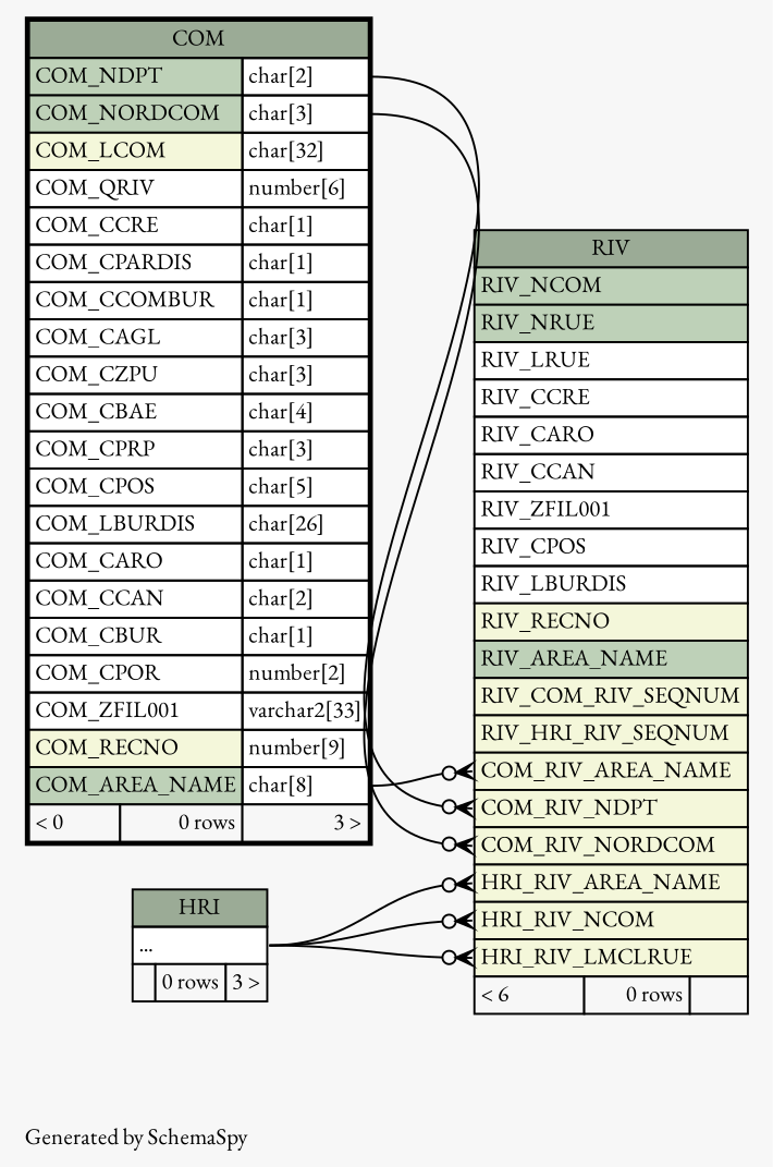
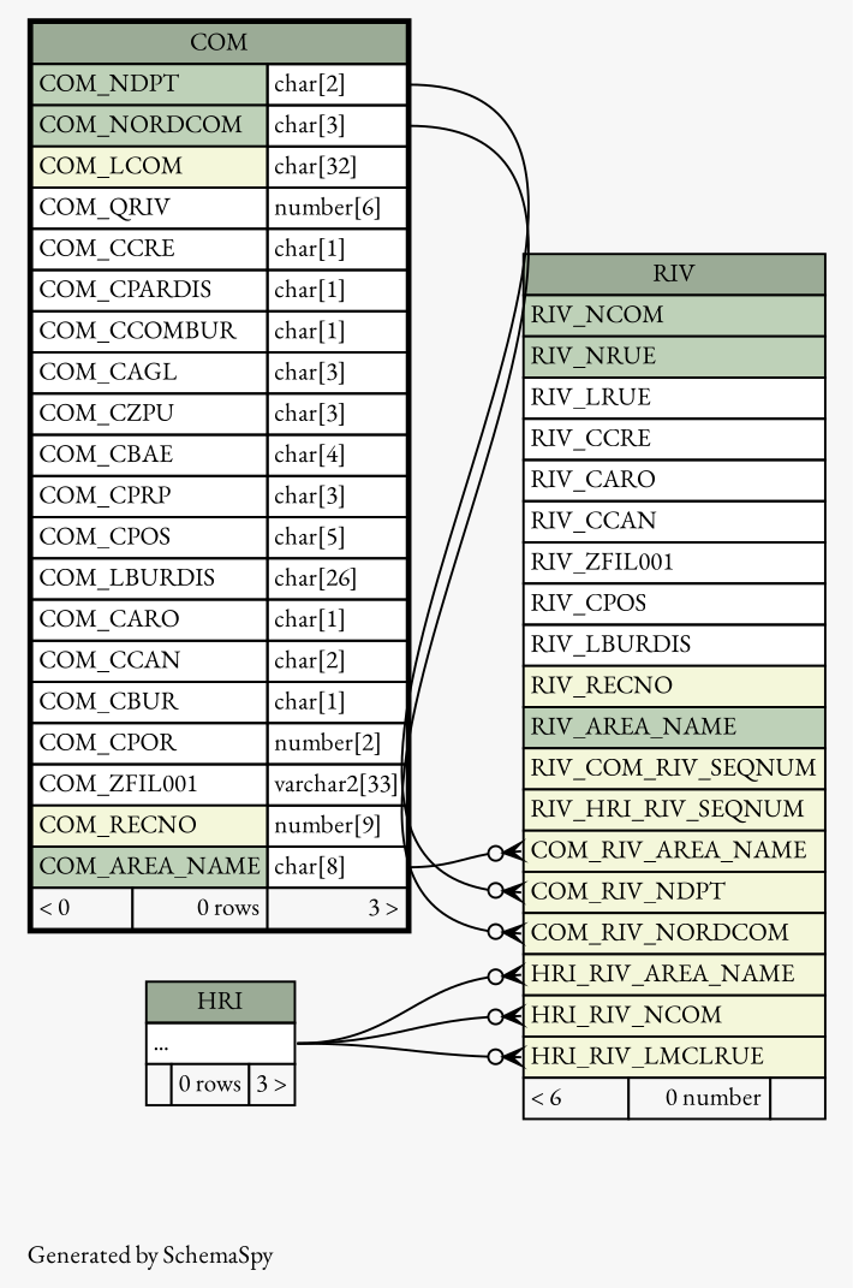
  digraph {
    bgcolor="#f7f7f7"
    fontname="EB Garamond"
    fontsize=11
    label="\nGenerated by SchemaSpy"
    labeljust=l
    nodesep=0.18
    rankdir=RL
    ranksep=0.46
    node [fontname="EB Garamond" fontsize=11 shape=plaintext]
    edge [arrowhead=none arrowsize=0.8 arrowtail=crowodot dir=back headport="elipses:e" fontname="EB Garamond"]
-   n1 [label=<     <TABLE BORDER="0" CELLBORDER="1" CELLSPACING="0" BGCOLOR="#ffffff">       <TR><TD COLSPAN="3" BGCOLOR="#9bab96" ALIGN="CENTER">RIV</TD></TR>       <TR><TD PORT="RIV_NCOM" COLSPAN="3" BGCOLOR="#bed1b8" ALIGN="LEFT">RIV_NCOM</TD></TR>       <TR><TD PORT="RIV_NRUE" COLSPAN="3" BGCOLOR="#bed1b8" ALIGN="LEFT">RIV_NRUE</TD></TR>       <TR><TD PORT="RIV_LRUE" COLSPAN="3" ALIGN="LEFT">RIV_LRUE</TD></TR>       <TR><TD PORT="RIV_CCRE" COLSPAN="3" ALIGN="LEFT">RIV_CCRE</TD></TR>       <TR><TD PORT="RIV_CARO" COLSPAN="3" ALIGN="LEFT">RIV_CARO</TD></TR>       <TR><TD PORT="RIV_CCAN" COLSPAN="3" ALIGN="LEFT">RIV_CCAN</TD></TR>       <TR><TD PORT="RIV_ZFIL001" COLSPAN="3" ALIGN="LEFT">RIV_ZFIL001</TD></TR>       <TR><TD PORT="RIV_CPOS" COLSPAN="3" ALIGN="LEFT">RIV_CPOS</TD></TR>       <TR><TD PORT="RIV_LBURDIS" COLSPAN="3" ALIGN="LEFT">RIV_LBURDIS</TD></TR>       <TR><TD PORT="RIV_RECNO" COLSPAN="3" BGCOLOR="#f4f7da" ALIGN="LEFT">RIV_RECNO</TD></TR>       <TR><TD PORT="RIV_AREA_NAME" COLSPAN="3" BGCOLOR="#bed1b8" ALIGN="LEFT">RIV_AREA_NAME</TD></TR>       <TR><TD PORT="RIV_COM_RIV_SEQNUM" COLSPAN="3" BGCOLOR="#f4f7da" ALIGN="LEFT">RIV_COM_RIV_SEQNUM</TD></TR>       <TR><TD PORT="RIV_HRI_RIV_SEQNUM" COLSPAN="3" BGCOLOR="#f4f7da" ALIGN="LEFT">RIV_HRI_RIV_SEQNUM</TD></TR>       <TR><TD PORT="COM_RIV_AREA_NAME" COLSPAN="3" BGCOLOR="#f4f7da" ALIGN="LEFT">COM_RIV_AREA_NAME</TD></TR>       <TR><TD PORT="COM_RIV_NDPT" COLSPAN="3" BGCOLOR="#f4f7da" ALIGN="LEFT">COM_RIV_NDPT</TD></TR>       <TR><TD PORT="COM_RIV_NORDCOM" COLSPAN="3" BGCOLOR="#f4f7da" ALIGN="LEFT">COM_RIV_NORDCOM</TD></TR>       <TR><TD PORT="HRI_RIV_AREA_NAME" COLSPAN="3" BGCOLOR="#f4f7da" ALIGN="LEFT">HRI_RIV_AREA_NAME</TD></TR>       <TR><TD PORT="HRI_RIV_NCOM" COLSPAN="3" BGCOLOR="#f4f7da" ALIGN="LEFT">HRI_RIV_NCOM</TD></TR>       <TR><TD PORT="HRI_RIV_LMCLRUE" COLSPAN="3" BGCOLOR="#f4f7da" ALIGN="LEFT">HRI_RIV_LMCLRUE</TD></TR>       <TR><TD ALIGN="LEFT" BGCOLOR="#f7f7f7">&lt; 6</TD><TD ALIGN="RIGHT" BGCOLOR="#f7f7f7">0 rows</TD><TD ALIGN="RIGHT" BGCOLOR="#f7f7f7">  </TD></TR>     </TABLE>>]
+   n1 [label=<     <TABLE BORDER="0" CELLBORDER="1" CELLSPACING="0" BGCOLOR="#ffffff">       <TR><TD COLSPAN="3" BGCOLOR="#9bab96" ALIGN="CENTER">RIV</TD></TR>       <TR><TD PORT="RIV_NCOM" COLSPAN="3" BGCOLOR="#bed1b8" ALIGN="LEFT">RIV_NCOM</TD></TR>       <TR><TD PORT="RIV_NRUE" COLSPAN="3" BGCOLOR="#bed1b8" ALIGN="LEFT">RIV_NRUE</TD></TR>       <TR><TD PORT="RIV_LRUE" COLSPAN="3" ALIGN="LEFT">RIV_LRUE</TD></TR>       <TR><TD PORT="RIV_CCRE" COLSPAN="3" ALIGN="LEFT">RIV_CCRE</TD></TR>       <TR><TD PORT="RIV_CARO" COLSPAN="3" ALIGN="LEFT">RIV_CARO</TD></TR>       <TR><TD PORT="RIV_CCAN" COLSPAN="3" ALIGN="LEFT">RIV_CCAN</TD></TR>       <TR><TD PORT="RIV_ZFIL001" COLSPAN="3" ALIGN="LEFT">RIV_ZFIL001</TD></TR>       <TR><TD PORT="RIV_CPOS" COLSPAN="3" ALIGN="LEFT">RIV_CPOS</TD></TR>       <TR><TD PORT="RIV_LBURDIS" COLSPAN="3" ALIGN="LEFT">RIV_LBURDIS</TD></TR>       <TR><TD PORT="RIV_RECNO" COLSPAN="3" BGCOLOR="#f4f7da" ALIGN="LEFT">RIV_RECNO</TD></TR>       <TR><TD PORT="RIV_AREA_NAME" COLSPAN="3" BGCOLOR="#bed1b8" ALIGN="LEFT">RIV_AREA_NAME</TD></TR>       <TR><TD PORT="RIV_COM_RIV_SEQNUM" COLSPAN="3" BGCOLOR="#f4f7da" ALIGN="LEFT">RIV_COM_RIV_SEQNUM</TD></TR>       <TR><TD PORT="RIV_HRI_RIV_SEQNUM" COLSPAN="3" BGCOLOR="#f4f7da" ALIGN="LEFT">RIV_HRI_RIV_SEQNUM</TD></TR>       <TR><TD PORT="COM_RIV_AREA_NAME" COLSPAN="3" BGCOLOR="#f4f7da" ALIGN="LEFT">COM_RIV_AREA_NAME</TD></TR>       <TR><TD PORT="COM_RIV_NDPT" COLSPAN="3" BGCOLOR="#f4f7da" ALIGN="LEFT">COM_RIV_NDPT</TD></TR>       <TR><TD PORT="COM_RIV_NORDCOM" COLSPAN="3" BGCOLOR="#f4f7da" ALIGN="LEFT">COM_RIV_NORDCOM</TD></TR>       <TR><TD PORT="HRI_RIV_AREA_NAME" COLSPAN="3" BGCOLOR="#f4f7da" ALIGN="LEFT">HRI_RIV_AREA_NAME</TD></TR>       <TR><TD PORT="HRI_RIV_NCOM" COLSPAN="3" BGCOLOR="#f4f7da" ALIGN="LEFT">HRI_RIV_NCOM</TD></TR>       <TR><TD PORT="HRI_RIV_LMCLRUE" COLSPAN="3" BGCOLOR="#f4f7da" ALIGN="LEFT">HRI_RIV_LMCLRUE</TD></TR>       <TR><TD ALIGN="LEFT" BGCOLOR="#f7f7f7">&lt; 6</TD><TD ALIGN="RIGHT" BGCOLOR="#f7f7f7">0 number</TD><TD ALIGN="RIGHT" BGCOLOR="#f7f7f7">  </TD></TR>     </TABLE>>]
    n2 [label=<     <TABLE BORDER="2" CELLBORDER="1" CELLSPACING="0" BGCOLOR="#ffffff">       <TR><TD COLSPAN="3" BGCOLOR="#9bab96" ALIGN="CENTER">COM</TD></TR>       <TR><TD PORT="COM_NDPT" COLSPAN="2" BGCOLOR="#bed1b8" ALIGN="LEFT">COM_NDPT</TD><TD PORT="COM_NDPT.type" ALIGN="LEFT">char[2]</TD></TR>       <TR><TD PORT="COM_NORDCOM" COLSPAN="2" BGCOLOR="#bed1b8" ALIGN="LEFT">COM_NORDCOM</TD><TD PORT="COM_NORDCOM.type" ALIGN="LEFT">char[3]</TD></TR>       <TR><TD PORT="COM_LCOM" COLSPAN="2" BGCOLOR="#f4f7da" ALIGN="LEFT">COM_LCOM</TD><TD PORT="COM_LCOM.type" ALIGN="LEFT">char[32]</TD></TR>       <TR><TD PORT="COM_QRIV" COLSPAN="2" ALIGN="LEFT">COM_QRIV</TD><TD PORT="COM_QRIV.type" ALIGN="LEFT">number[6]</TD></TR>       <TR><TD PORT="COM_CCRE" COLSPAN="2" ALIGN="LEFT">COM_CCRE</TD><TD PORT="COM_CCRE.type" ALIGN="LEFT">char[1]</TD></TR>       <TR><TD PORT="COM_CPARDIS" COLSPAN="2" ALIGN="LEFT">COM_CPARDIS</TD><TD PORT="COM_CPARDIS.type" ALIGN="LEFT">char[1]</TD></TR>       <TR><TD PORT="COM_CCOMBUR" COLSPAN="2" ALIGN="LEFT">COM_CCOMBUR</TD><TD PORT="COM_CCOMBUR.type" ALIGN="LEFT">char[1]</TD></TR>       <TR><TD PORT="COM_CAGL" COLSPAN="2" ALIGN="LEFT">COM_CAGL</TD><TD PORT="COM_CAGL.type" ALIGN="LEFT">char[3]</TD></TR>       <TR><TD PORT="COM_CZPU" COLSPAN="2" ALIGN="LEFT">COM_CZPU</TD><TD PORT="COM_CZPU.type" ALIGN="LEFT">char[3]</TD></TR>       <TR><TD PORT="COM_CBAE" COLSPAN="2" ALIGN="LEFT">COM_CBAE</TD><TD PORT="COM_CBAE.type" ALIGN="LEFT">char[4]</TD></TR>       <TR><TD PORT="COM_CPRP" COLSPAN="2" ALIGN="LEFT">COM_CPRP</TD><TD PORT="COM_CPRP.type" ALIGN="LEFT">char[3]</TD></TR>       <TR><TD PORT="COM_CPOS" COLSPAN="2" ALIGN="LEFT">COM_CPOS</TD><TD PORT="COM_CPOS.type" ALIGN="LEFT">char[5]</TD></TR>       <TR><TD PORT="COM_LBURDIS" COLSPAN="2" ALIGN="LEFT">COM_LBURDIS</TD><TD PORT="COM_LBURDIS.type" ALIGN="LEFT">char[26]</TD></TR>       <TR><TD PORT="COM_CARO" COLSPAN="2" ALIGN="LEFT">COM_CARO</TD><TD PORT="COM_CARO.type" ALIGN="LEFT">char[1]</TD></TR>       <TR><TD PORT="COM_CCAN" COLSPAN="2" ALIGN="LEFT">COM_CCAN</TD><TD PORT="COM_CCAN.type" ALIGN="LEFT">char[2]</TD></TR>       <TR><TD PORT="COM_CBUR" COLSPAN="2" ALIGN="LEFT">COM_CBUR</TD><TD PORT="COM_CBUR.type" ALIGN="LEFT">char[1]</TD></TR>       <TR><TD PORT="COM_CPOR" COLSPAN="2" ALIGN="LEFT">COM_CPOR</TD><TD PORT="COM_CPOR.type" ALIGN="LEFT">number[2]</TD></TR>       <TR><TD PORT="COM_ZFIL001" COLSPAN="2" ALIGN="LEFT">COM_ZFIL001</TD><TD PORT="COM_ZFIL001.type" ALIGN="LEFT">varchar2[33]</TD></TR>       <TR><TD PORT="COM_RECNO" COLSPAN="2" BGCOLOR="#f4f7da" ALIGN="LEFT">COM_RECNO</TD><TD PORT="COM_RECNO.type" ALIGN="LEFT">number[9]</TD></TR>       <TR><TD PORT="COM_AREA_NAME" COLSPAN="2" BGCOLOR="#bed1b8" ALIGN="LEFT">COM_AREA_NAME</TD><TD PORT="COM_AREA_NAME.type" ALIGN="LEFT">char[8]</TD></TR>       <TR><TD ALIGN="LEFT" BGCOLOR="#f7f7f7">&lt; 0</TD><TD ALIGN="RIGHT" BGCOLOR="#f7f7f7">0 rows</TD><TD ALIGN="RIGHT" BGCOLOR="#f7f7f7">3 &gt;</TD></TR>     </TABLE>>]
    n3 [label=<     <TABLE BORDER="0" CELLBORDER="1" CELLSPACING="0" BGCOLOR="#ffffff">       <TR><TD COLSPAN="3" BGCOLOR="#9bab96" ALIGN="CENTER">HRI</TD></TR>       <TR><TD PORT="elipses" COLSPAN="3" ALIGN="LEFT">...</TD></TR>       <TR><TD ALIGN="LEFT" BGCOLOR="#f7f7f7">  </TD><TD ALIGN="RIGHT" BGCOLOR="#f7f7f7">0 rows</TD><TD ALIGN="RIGHT" BGCOLOR="#f7f7f7">3 &gt;</TD></TR>     </TABLE>>]
    n1 -> n2 [headport="COM_AREA_NAME.type:e" tailport="COM_RIV_AREA_NAME:w"]
    n1 -> n2 [headport="COM_NDPT.type:e" tailport="COM_RIV_NDPT:w"]
    n1 -> n2 [headport="COM_NORDCOM.type:e" tailport="COM_RIV_NORDCOM:w"]
    n1 -> n3 [tailport="HRI_RIV_AREA_NAME:w"]
    n1 -> n3 [tailport="HRI_RIV_LMCLRUE:w"]
    n1 -> n3 [tailport="HRI_RIV_NCOM:w"]
  }
